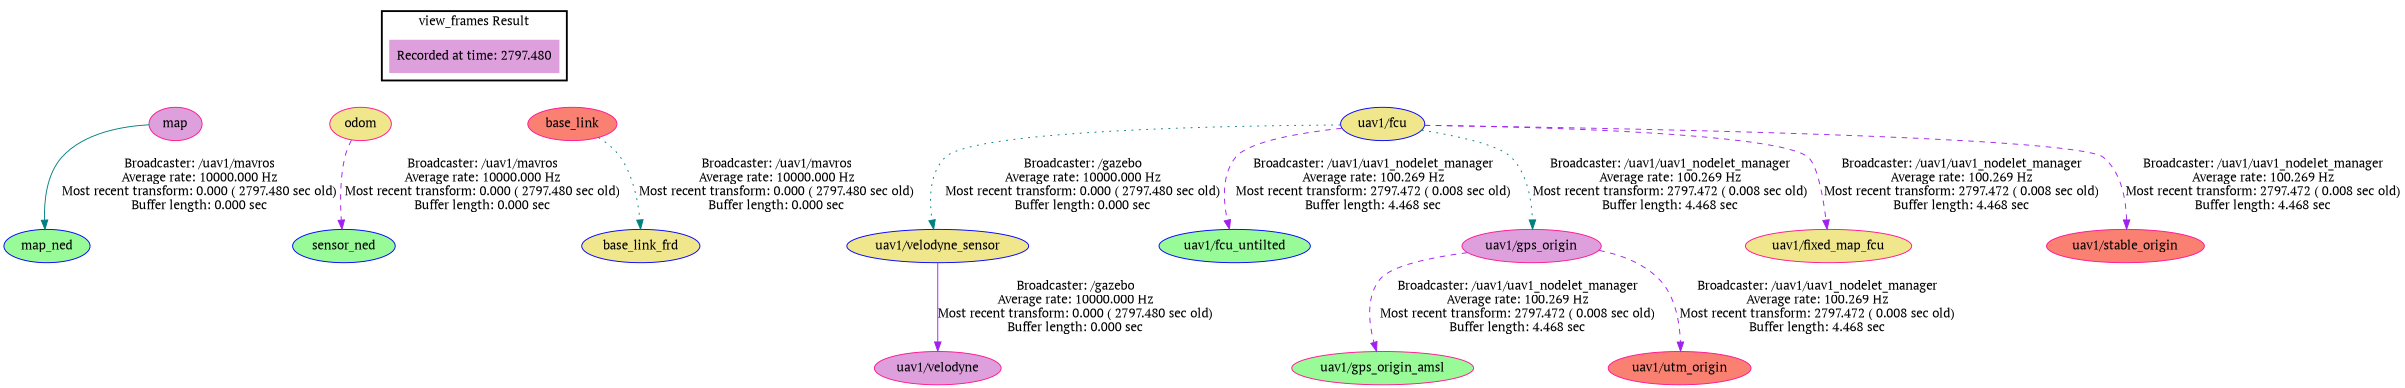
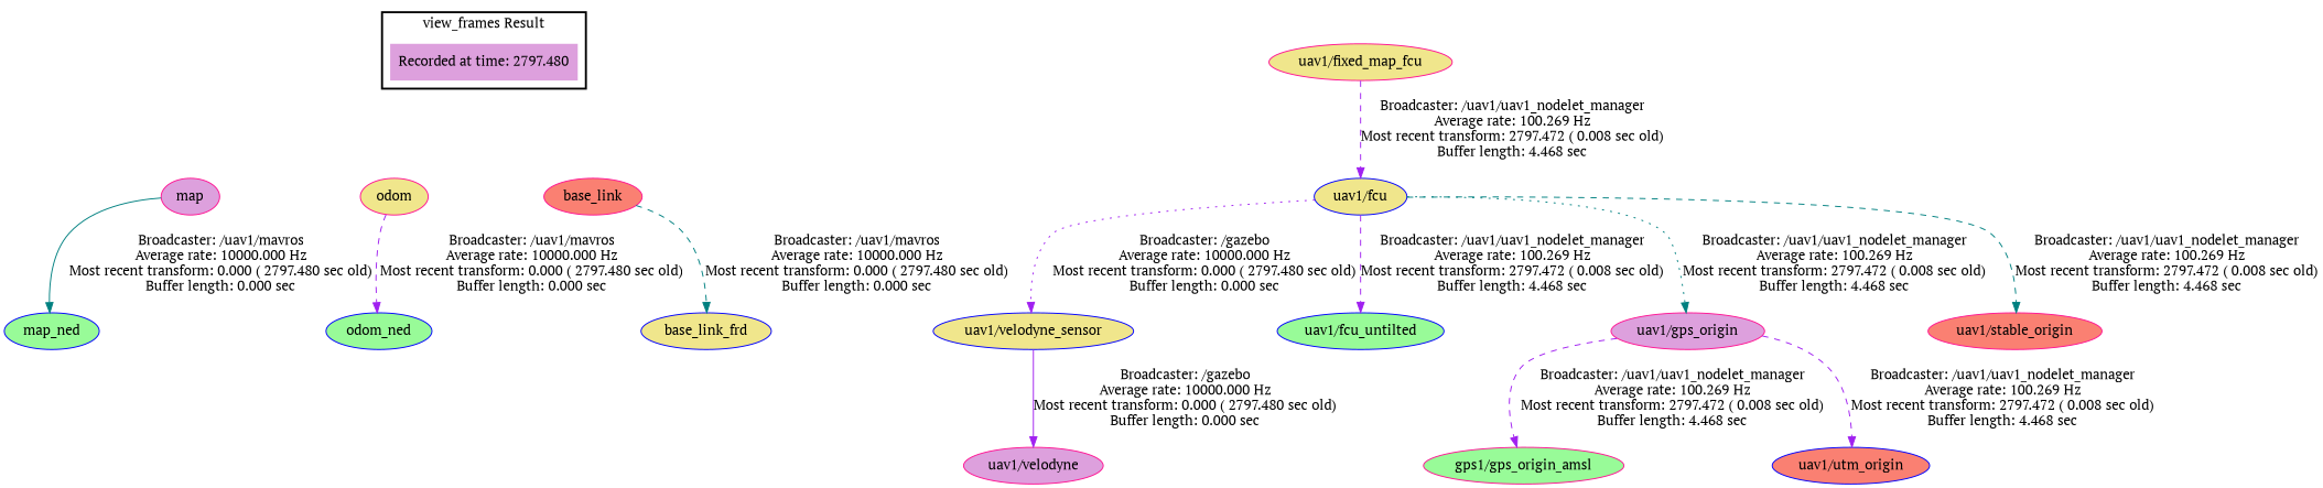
  digraph {
    fontname="PT Serif"
    node [color=blue fillcolor=khaki fontname="PT Serif" style=filled]
    edge [fontname="PT Serif" style=dashed color=purple]
    "Recorded at time: 2797.480" [fillcolor=plum shape=plaintext]
    map [color=deeppink fillcolor=plum]
    odom [color=deeppink]
    base_link [color=deeppink fillcolor=salmon]
    "uav1/fcu"
    map_ned [fillcolor=palegreen]
-   odom_ned [fillcolor=palegreen label=sensor_ned]
+   odom_ned [fillcolor=palegreen]
    base_link_frd
    "uav1/velodyne_sensor"
    "uav1/fcu_untilted" [fillcolor=palegreen]
    "uav1/gps_origin" [color=deeppink fillcolor=plum]
    n12 [color=deeppink label="uav1/fixed_map_fcu"]
    "uav1/stable_origin" [color=deeppink fillcolor=salmon]
    "uav1/velodyne" [color=deeppink fillcolor=plum]
-   "uav1/gps_origin_amsl" [color=deeppink fillcolor=palegreen]
-   "uav1/utm_origin" [color=deeppink fillcolor=salmon]
+   "uav1/gps_origin_amsl" [color=deeppink fillcolor=palegreen label="gps1/gps_origin_amsl"]
+   "uav1/utm_origin" [fillcolor=salmon]
    subgraph cluster_1 {
      color=black
      label="view_frames Result"
      style=bold
      "Recorded at time: 2797.480"
    }
    "Recorded at time: 2797.480" -> map [style=invis color=""]
    "Recorded at time: 2797.480" -> odom [style=invis color=""]
    "Recorded at time: 2797.480" -> base_link [style=invis color=""]
    "Recorded at time: 2797.480" -> "uav1/fcu" [style=invis color=""]
    map -> map_ned [color=teal label="Broadcaster: /uav1/mavros\nAverage rate: 10000.000 Hz\nMost recent transform: 0.000 ( 2797.480 sec old)\nBuffer length: 0.000 sec\n" style=solid]
    odom -> odom_ned [label="Broadcaster: /uav1/mavros\nAverage rate: 10000.000 Hz\nMost recent transform: 0.000 ( 2797.480 sec old)\nBuffer length: 0.000 sec\n"]
-   base_link -> base_link_frd [color=teal label="Broadcaster: /uav1/mavros\nAverage rate: 10000.000 Hz\nMost recent transform: 0.000 ( 2797.480 sec old)\nBuffer length: 0.000 sec\n" style=dotted]
-   "uav1/fcu" -> "uav1/velodyne_sensor" [color=teal label="Broadcaster: /gazebo\nAverage rate: 10000.000 Hz\nMost recent transform: 0.000 ( 2797.480 sec old)\nBuffer length: 0.000 sec\n" style=dotted]
+   base_link -> base_link_frd [color=teal label="Broadcaster: /uav1/mavros\nAverage rate: 10000.000 Hz\nMost recent transform: 0.000 ( 2797.480 sec old)\nBuffer length: 0.000 sec\n"]
+   "uav1/fcu" -> "uav1/velodyne_sensor" [label="Broadcaster: /gazebo\nAverage rate: 10000.000 Hz\nMost recent transform: 0.000 ( 2797.480 sec old)\nBuffer length: 0.000 sec\n" style=dotted]
    "uav1/fcu" -> "uav1/fcu_untilted" [label="Broadcaster: /uav1/uav1_nodelet_manager\nAverage rate: 100.269 Hz\nMost recent transform: 2797.472 ( 0.008 sec old)\nBuffer length: 4.468 sec\n"]
    "uav1/fcu" -> "uav1/gps_origin" [color=teal label="Broadcaster: /uav1/uav1_nodelet_manager\nAverage rate: 100.269 Hz\nMost recent transform: 2797.472 ( 0.008 sec old)\nBuffer length: 4.468 sec\n" style=dotted]
-   "uav1/fcu" -> n12 [label="Broadcaster: /uav1/uav1_nodelet_manager\nAverage rate: 100.269 Hz\nMost recent transform: 2797.472 ( 0.008 sec old)\nBuffer length: 4.468 sec\n"]
-   "uav1/fcu" -> "uav1/stable_origin" [label="Broadcaster: /uav1/uav1_nodelet_manager\nAverage rate: 100.269 Hz\nMost recent transform: 2797.472 ( 0.008 sec old)\nBuffer length: 4.468 sec\n"]
+   n12 -> "uav1/fcu" [label="Broadcaster: /uav1/uav1_nodelet_manager\nAverage rate: 100.269 Hz\nMost recent transform: 2797.472 ( 0.008 sec old)\nBuffer length: 4.468 sec\n"]
+   "uav1/fcu" -> "uav1/stable_origin" [color=teal label="Broadcaster: /uav1/uav1_nodelet_manager\nAverage rate: 100.269 Hz\nMost recent transform: 2797.472 ( 0.008 sec old)\nBuffer length: 4.468 sec\n"]
    "uav1/velodyne_sensor" -> "uav1/velodyne" [label="Broadcaster: /gazebo\nAverage rate: 10000.000 Hz\nMost recent transform: 0.000 ( 2797.480 sec old)\nBuffer length: 0.000 sec\n" style=solid]
    "uav1/gps_origin" -> "uav1/gps_origin_amsl" [label="Broadcaster: /uav1/uav1_nodelet_manager\nAverage rate: 100.269 Hz\nMost recent transform: 2797.472 ( 0.008 sec old)\nBuffer length: 4.468 sec\n"]
    "uav1/gps_origin" -> "uav1/utm_origin" [label="Broadcaster: /uav1/uav1_nodelet_manager\nAverage rate: 100.269 Hz\nMost recent transform: 2797.472 ( 0.008 sec old)\nBuffer length: 4.468 sec\n"]
  }
